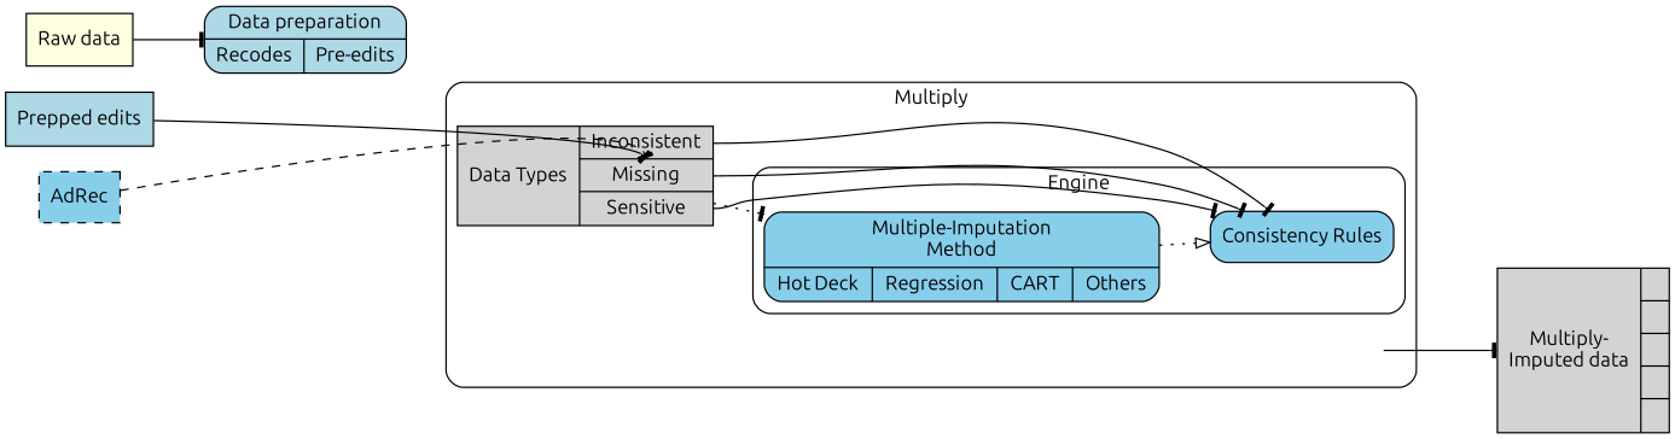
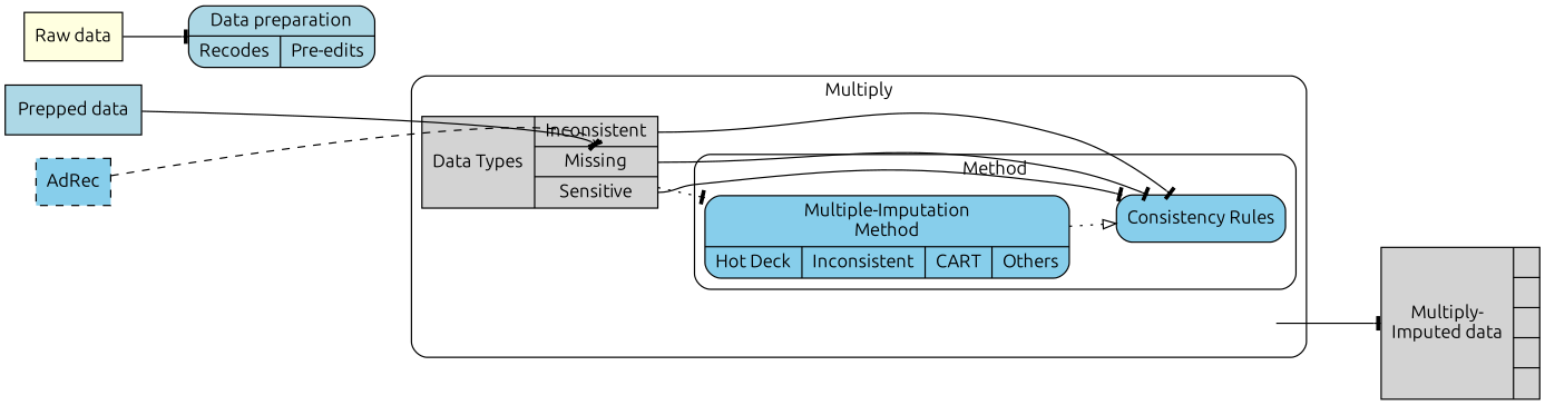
  digraph {
    compound=true
    fontname=Ubuntu
    rankdir=LR
    node [fillcolor=skyblue fontname=Ubuntu shape=record style=filled]
    edge [arrowhead=tee fontname=Ubuntu minlen=2]
-   n1 [fillcolor=lightblue label="Prepped edits"]
+   n1 [fillcolor=lightblue label="Prepped data"]
    n2 [label=AdRec shape=box style="dashed,filled"]
    n3 [label="Consistency Rules" shape=box style="rounded,filled"]
-   n4 [label="Multiple-Imputation\nMethod | {Hot Deck|Regression|CART|Others}" shape=Mrecord]
+   n4 [label="Multiple-Imputation\nMethod | {Hot Deck|Inconsistent|CART|Others}" shape=Mrecord]
    impbottom [style=invisible fillcolor="" shape=""]
    n6 [fillcolor=lightgrey label="{Data Types|{<inconsistent>Inconsistent|<missing>Missing|<risk>Sensitive}}"]
    n7 [fillcolor=lightgrey label="{Multiply-\nImputed data|{||||}}"]
    n8 [fillcolor=lightyellow label="Raw data"]
    n9 [fillcolor=lightblue label="Data preparation | {Recodes | Pre-edits}" shape=Mrecord]
    subgraph sub_1 {
      rank=same
      n1
      n2
    }
    subgraph cluster_2 {
      label=Multiply
      style=rounded
      impbottom
      n6
      subgraph cluster_3 {
-       label=Engine
+       label=Method
        style=rounded
        n3
        n4
      }
    }
    n1 -> n6 [headport="missing:n"]
    n2 -> n6 [headport="missing:n" style=dashed]
    n4 -> n3 [arrowhead=onormal style=dotted minlen=""]
    n4 -> impbottom [style=invis arrowhead="" minlen=""]
    impbottom -> n7
    n6 -> n3 [tailport=risk]
    n6 -> n3 [tailport=inconsistent]
    n6 -> n3 [tailport=missing]
    n6 -> n4 [style=dotted minlen=""]
    n8 -> n9 [minlen=""]
  }
